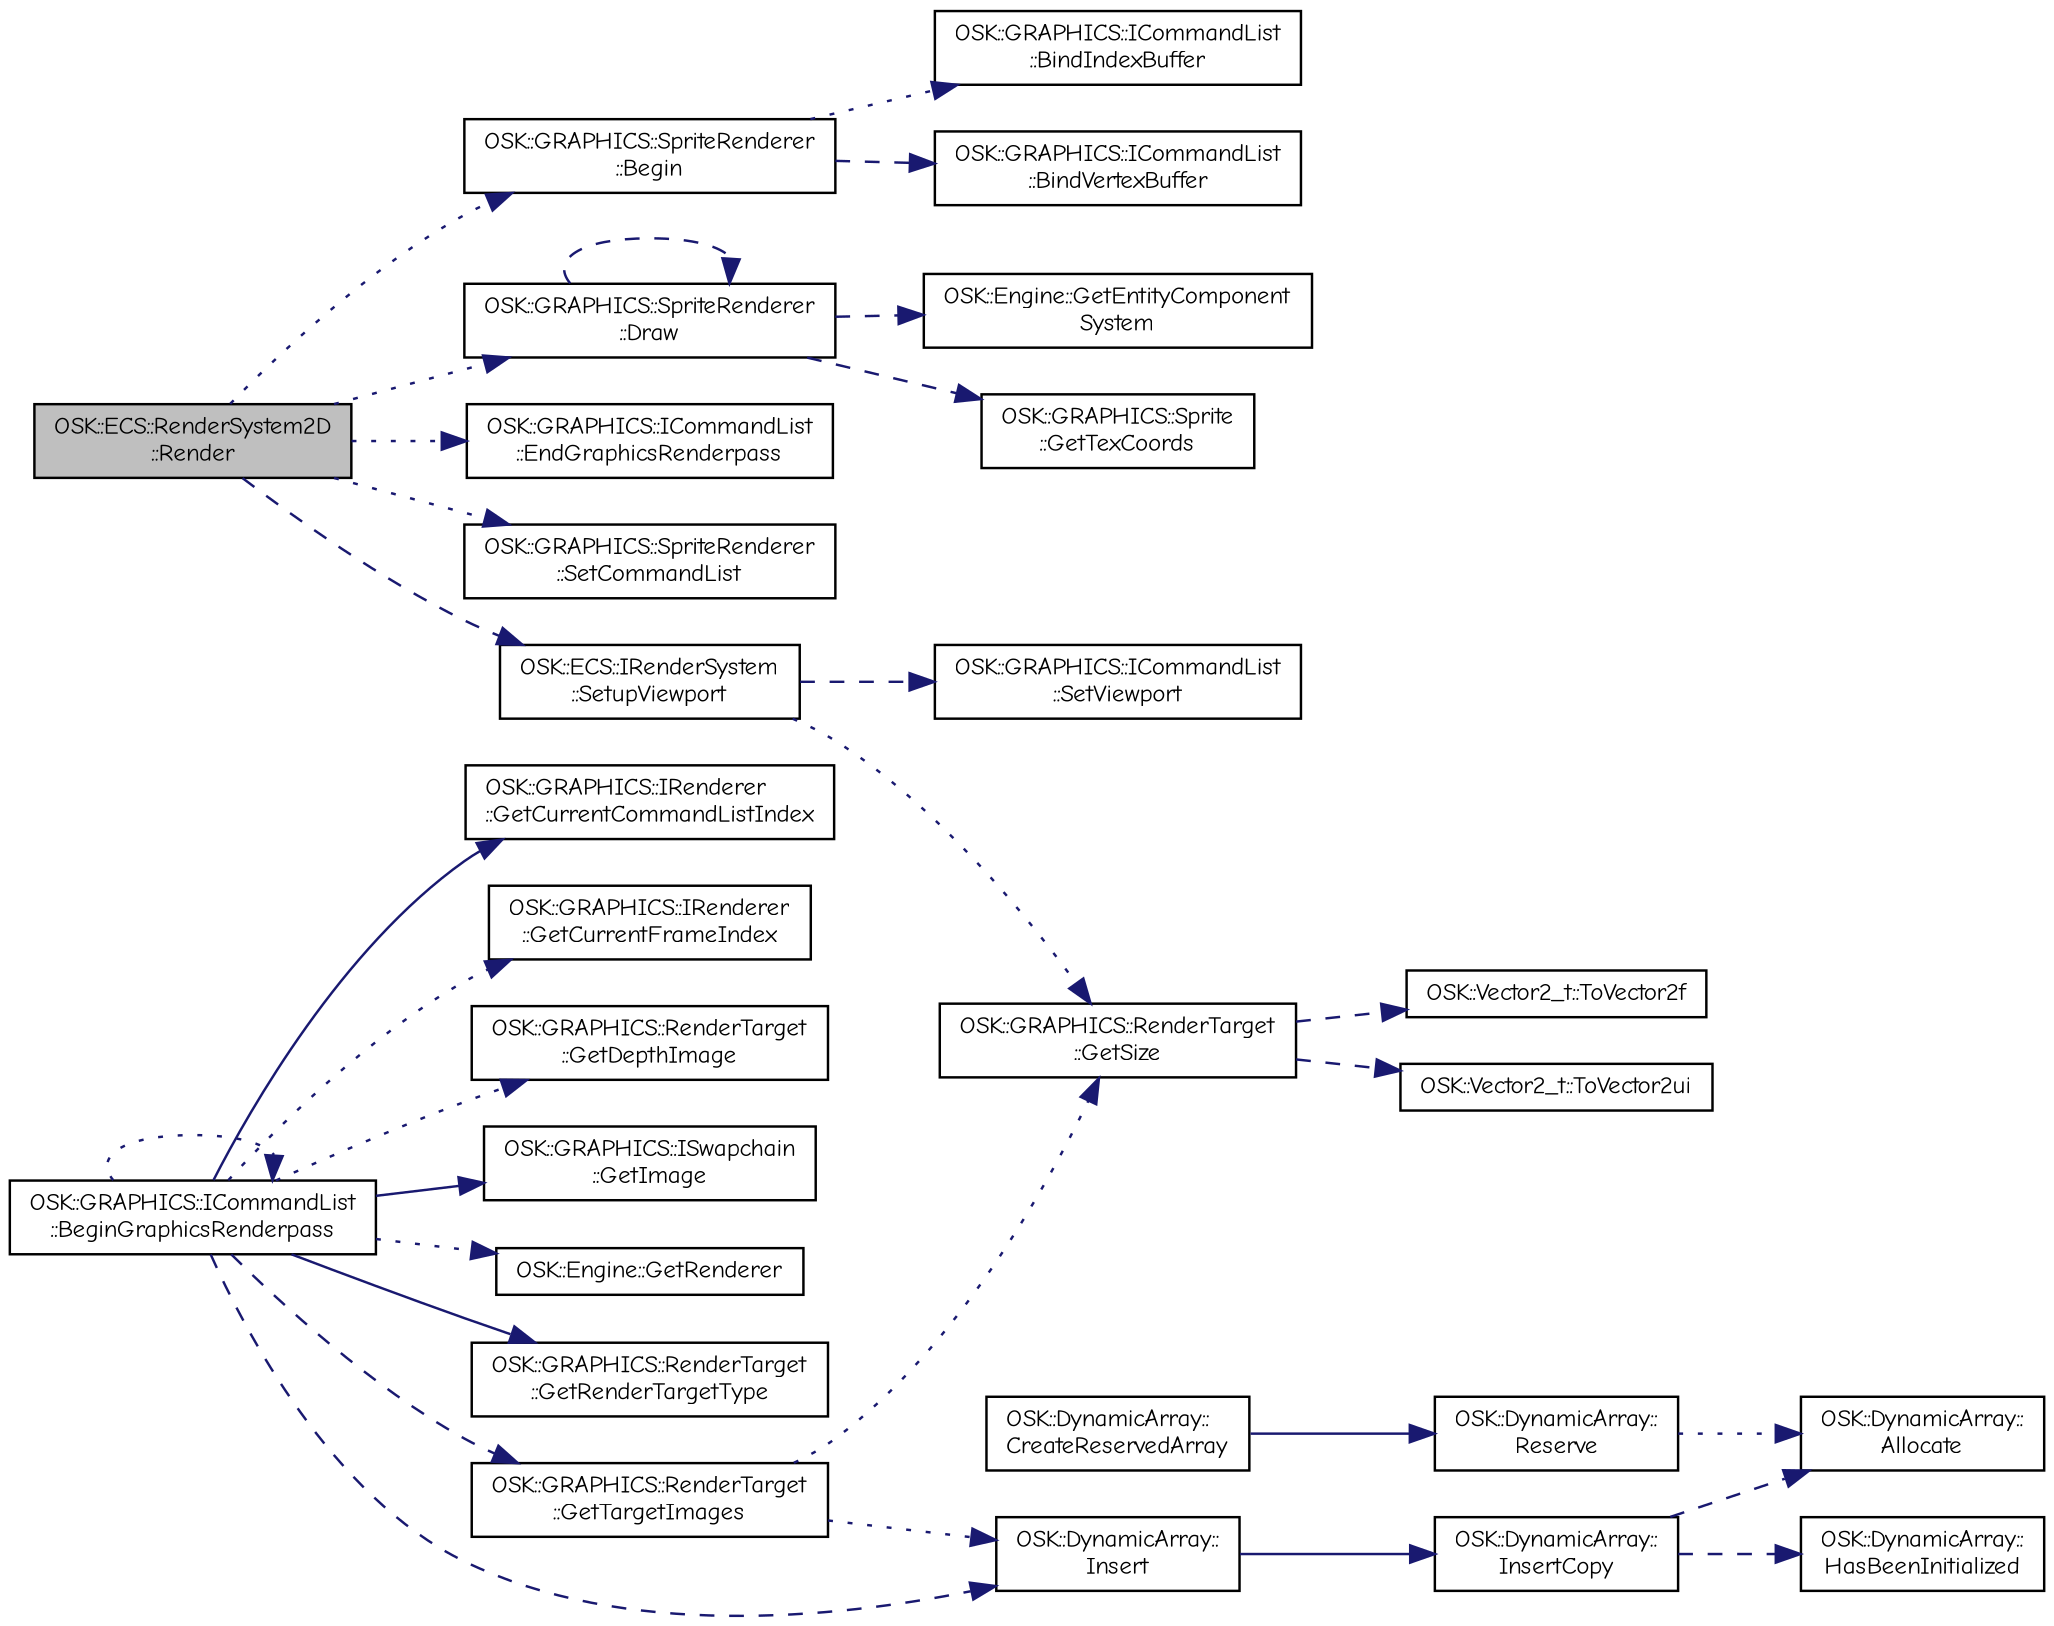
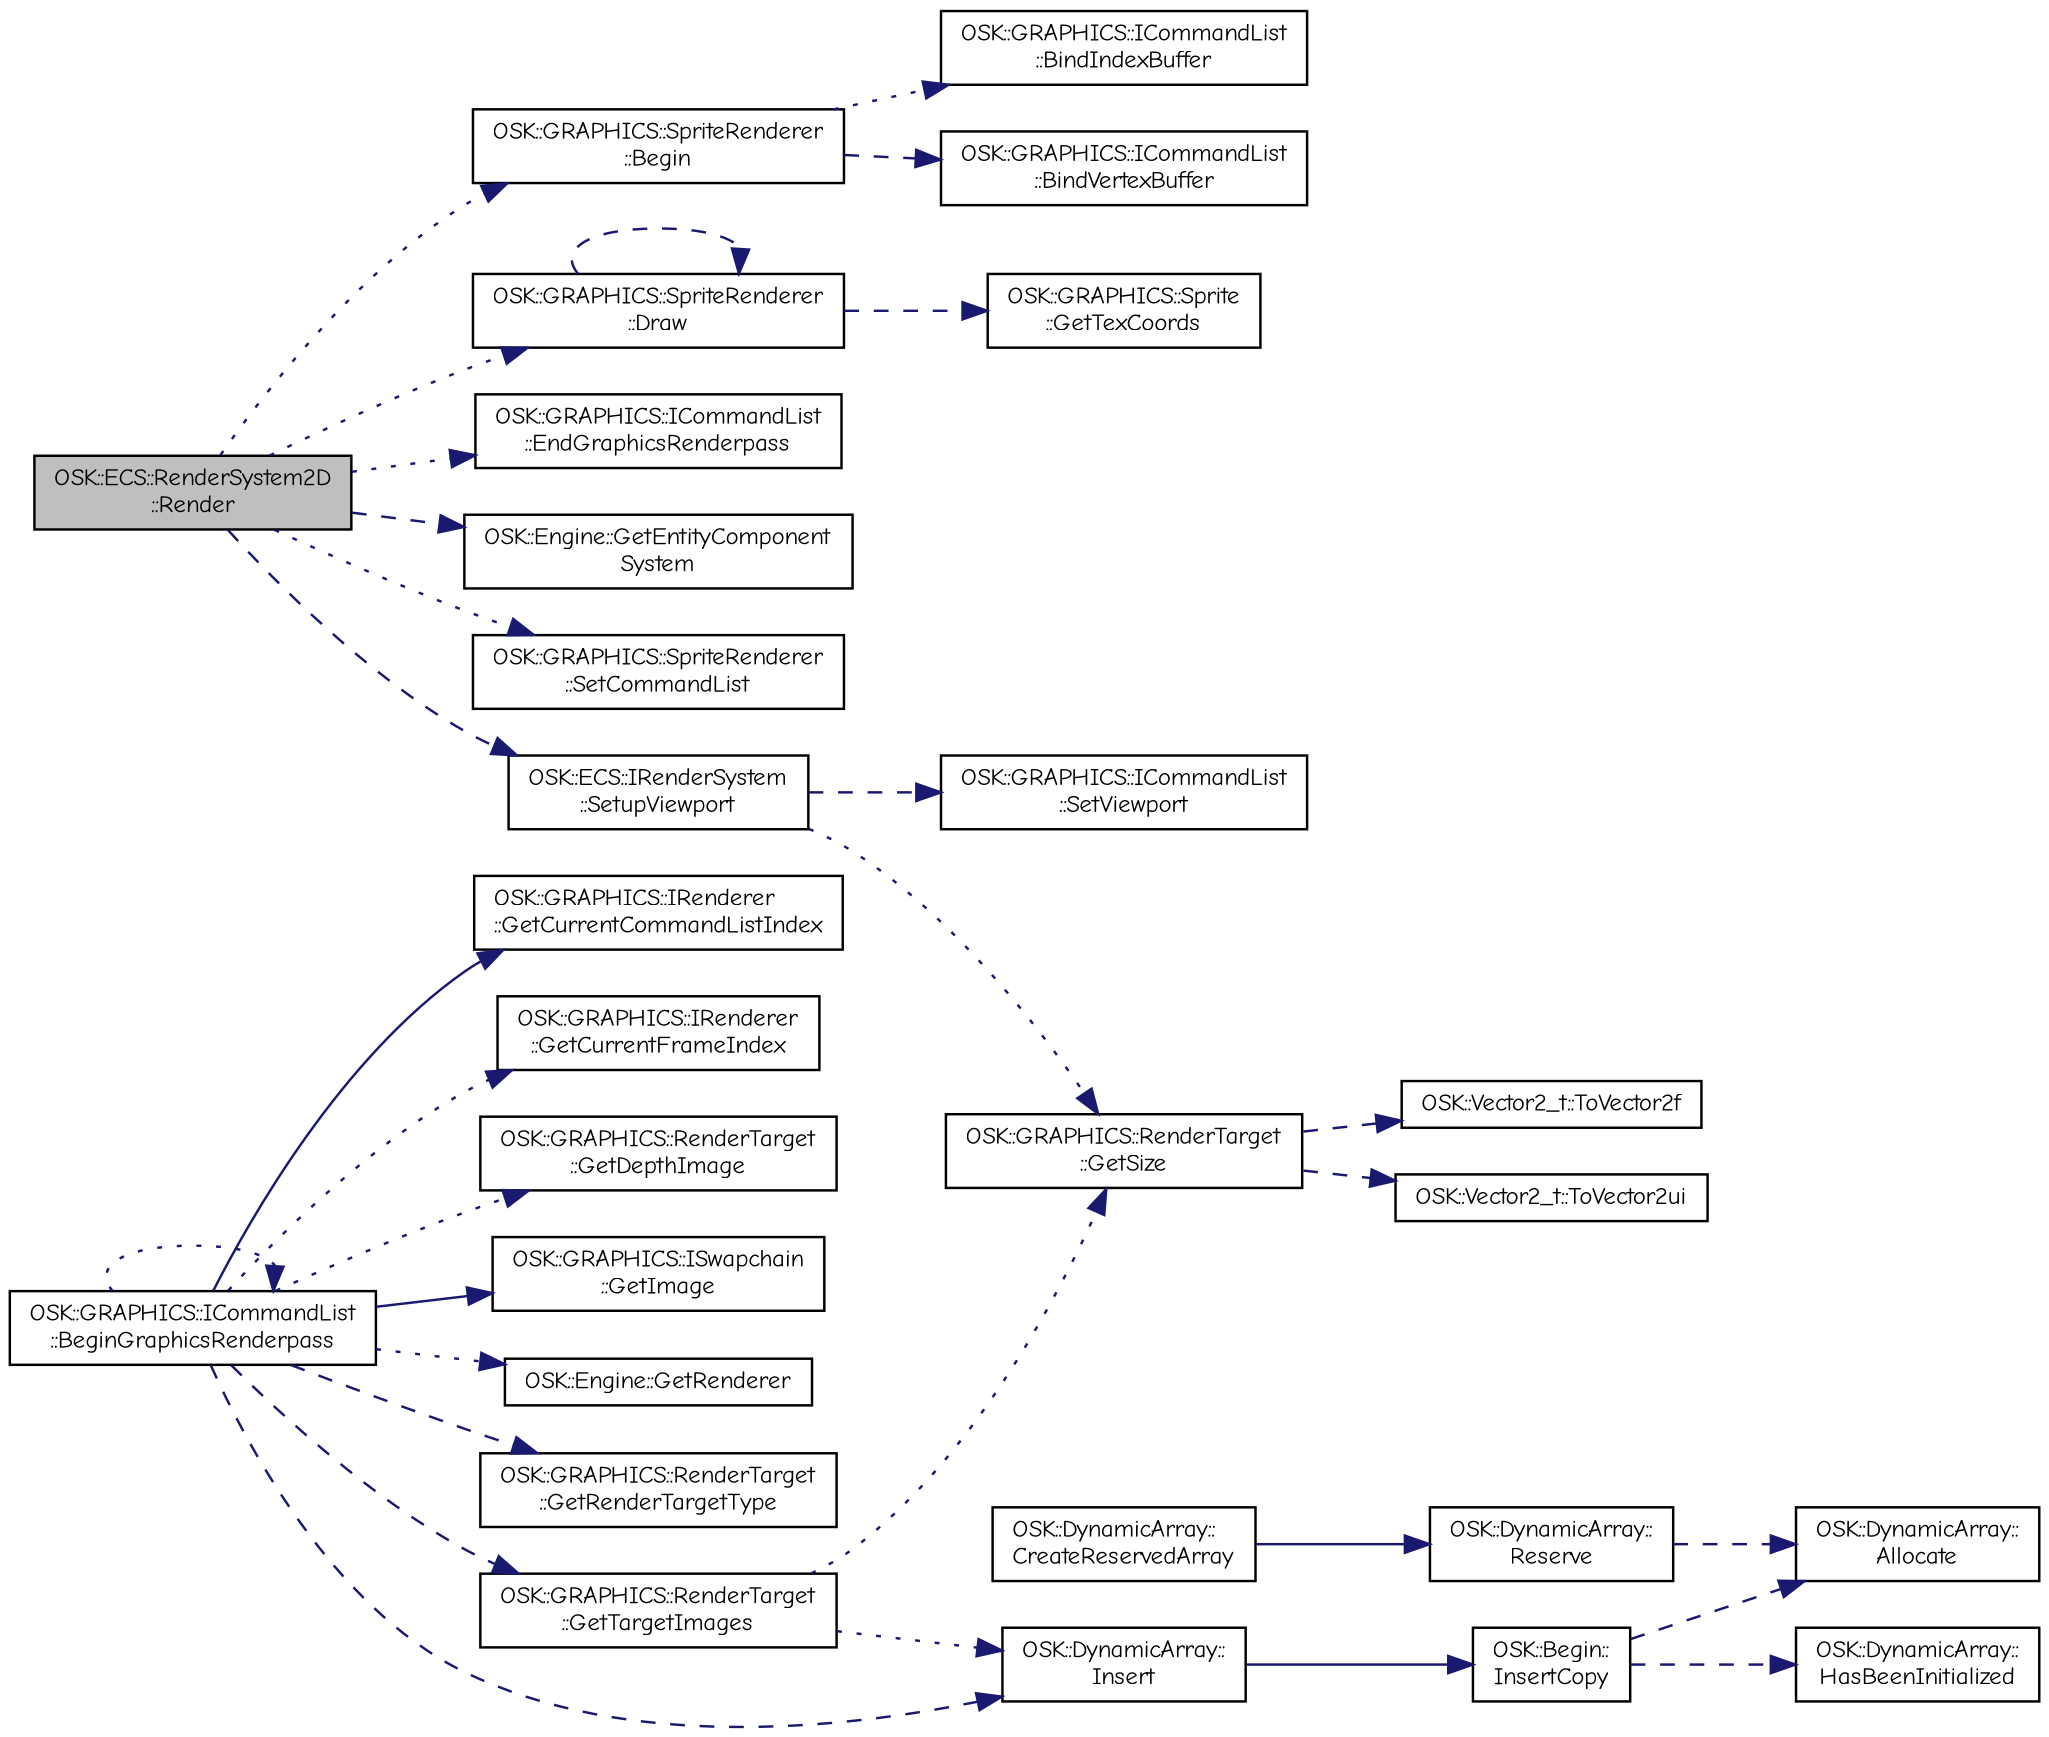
  digraph {
    fontname="Comic Neue"
    rankdir=LR
    node [color=black fillcolor=white fontname="Comic Neue" fontsize=10 shape=record style=filled]
    edge [color=midnightblue fontname="Comic Neue" fontsize=10 labelfontname=Helvetica labelfontsize=10 style=dashed]
    n1 [fillcolor=grey75 fontcolor=black height=0.2 label="OSK::ECS::RenderSystem2D\l::Render" width=0.4]
    n2 [height=0.2 label="OSK::GRAPHICS::SpriteRenderer\l::Begin" width=0.4]
    n3 [height=0.2 label="OSK::GRAPHICS::SpriteRenderer\l::Draw" width=0.4]
    n4 [height=0.2 label="OSK::GRAPHICS::ICommandList\l::EndGraphicsRenderpass" width=0.4]
    n5 [height=0.2 label="OSK::Engine::GetEntityComponent\lSystem" width=0.4]
    n6 [height=0.2 label="OSK::GRAPHICS::SpriteRenderer\l::SetCommandList" width=0.4]
    n7 [height=0.2 label="OSK::ECS::IRenderSystem\l::SetupViewport" width=0.4]
    n8 [height=0.2 label="OSK::GRAPHICS::ICommandList\l::BindIndexBuffer" width=0.4]
    n9 [height=0.2 label="OSK::GRAPHICS::ICommandList\l::BindVertexBuffer" width=0.4]
    n10 [height=0.2 label="OSK::GRAPHICS::ICommandList\l::BeginGraphicsRenderpass" width=0.4]
    n11 [height=0.2 label="OSK::GRAPHICS::IRenderer\l::GetCurrentCommandListIndex" width=0.4]
    n12 [height=0.2 label="OSK::GRAPHICS::IRenderer\l::GetCurrentFrameIndex" width=0.4]
    n13 [height=0.2 label="OSK::GRAPHICS::RenderTarget\l::GetDepthImage" width=0.4]
    n14 [height=0.2 label="OSK::GRAPHICS::ISwapchain\l::GetImage" width=0.4]
    n15 [height=0.2 label="OSK::Engine::GetRenderer" width=0.4]
    n16 [height=0.2 label="OSK::GRAPHICS::RenderTarget\l::GetRenderTargetType" width=0.4]
    n17 [height=0.2 label="OSK::GRAPHICS::RenderTarget\l::GetTargetImages" width=0.4]
    n18 [height=0.2 label="OSK::DynamicArray::\lInsert" width=0.4]
    n19 [height=0.2 label="OSK::GRAPHICS::Sprite\l::GetTexCoords" width=0.4]
    n20 [height=0.2 label="OSK::GRAPHICS::RenderTarget\l::GetSize" width=0.4]
    n21 [height=0.2 label="OSK::GRAPHICS::ICommandList\l::SetViewport" width=0.4]
-   n22 [height=0.2 label="OSK::DynamicArray::\lInsertCopy" width=0.4]
+   n22 [height=0.2 label="OSK::Begin::\lInsertCopy" width=0.4]
    n23 [height=0.2 label="OSK::DynamicArray::\lCreateReservedArray" width=0.4]
    n24 [height=0.2 label="OSK::DynamicArray::\lReserve" width=0.4]
    n25 [height=0.2 label="OSK::Vector2_t::ToVector2f" width=0.4]
    n26 [height=0.2 label="OSK::Vector2_t::ToVector2ui" width=0.4]
    n27 [height=0.2 label="OSK::DynamicArray::\lAllocate" width=0.4]
    n28 [height=0.2 label="OSK::DynamicArray::\lHasBeenInitialized" width=0.4]
    n1 -> n2 [style=dotted]
    n1 -> n3 [style=dotted]
    n1 -> n4 [style=dotted]
-   n3 -> n5
+   n1 -> n5
    n1 -> n6 [style=dotted]
    n1 -> n7
    n2 -> n8 [style=dotted]
    n2 -> n9
    n3 -> n3
    n3 -> n19
    n7 -> n20 [style=dotted]
    n7 -> n21
    n10 -> n10 [style=dotted]
    n10 -> n11 [style=solid]
    n10 -> n12 [style=dotted]
    n10 -> n13 [style=dotted]
    n10 -> n14 [style=solid]
    n10 -> n15 [style=dotted]
-   n10 -> n16 [style=solid]
+   n10 -> n16
    n10 -> n17
    n10 -> n18
    n17 -> n18 [style=dotted]
    n17 -> n20 [style=dotted]
    n18 -> n22 [style=solid]
    n20 -> n25
    n20 -> n26
    n22 -> n27
    n22 -> n28
    n23 -> n24 [style=solid]
-   n24 -> n27 [style=dotted]
+   n24 -> n27
  }
